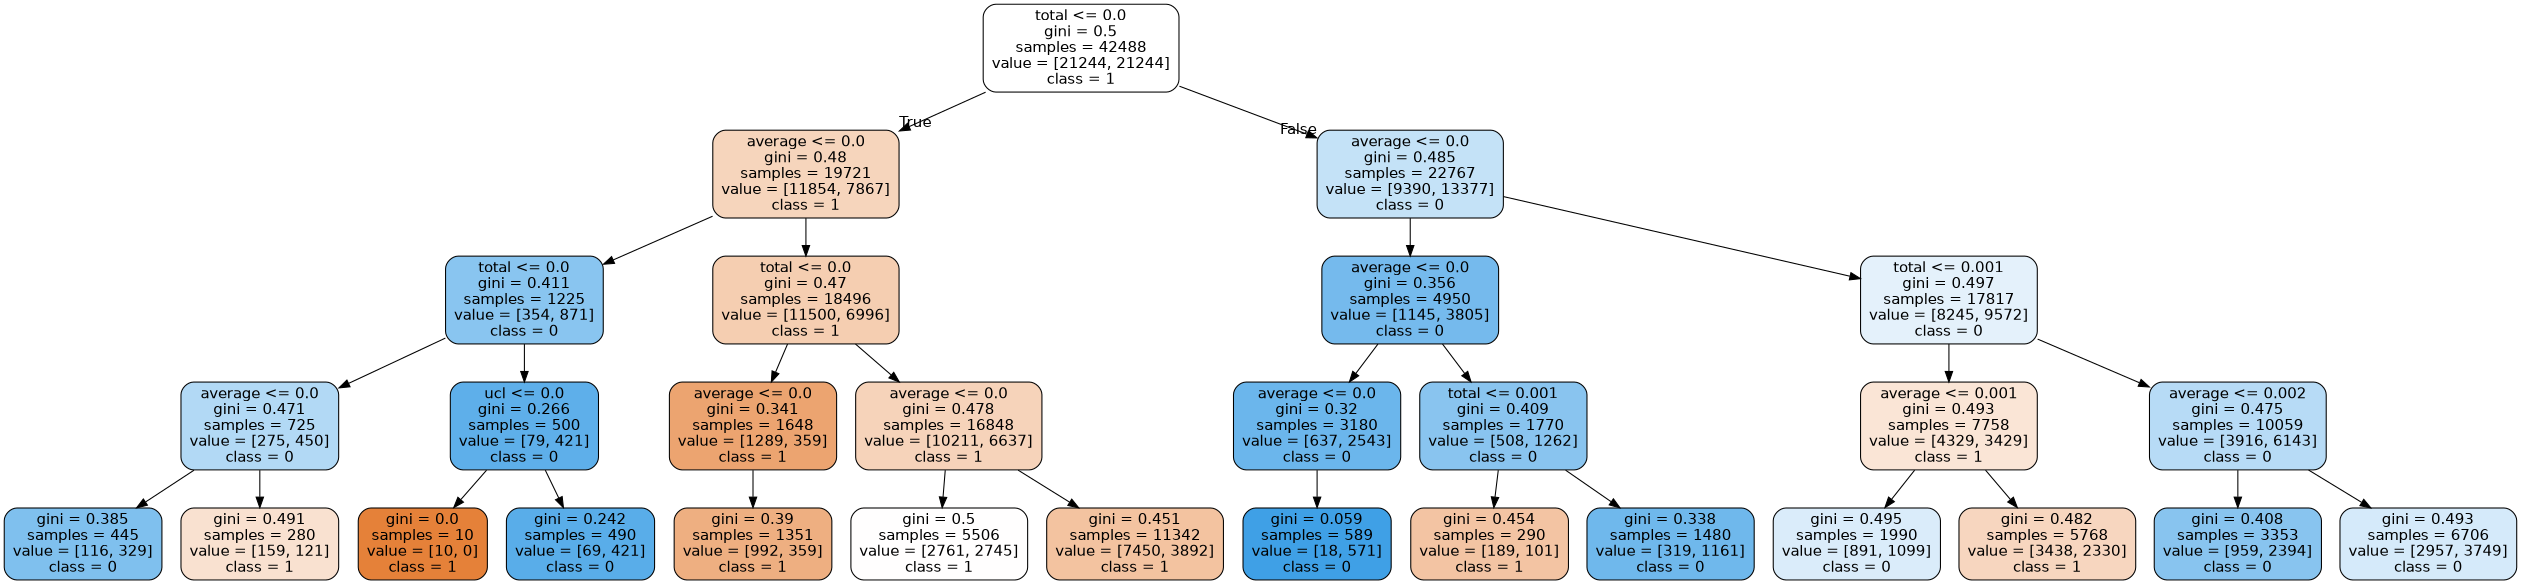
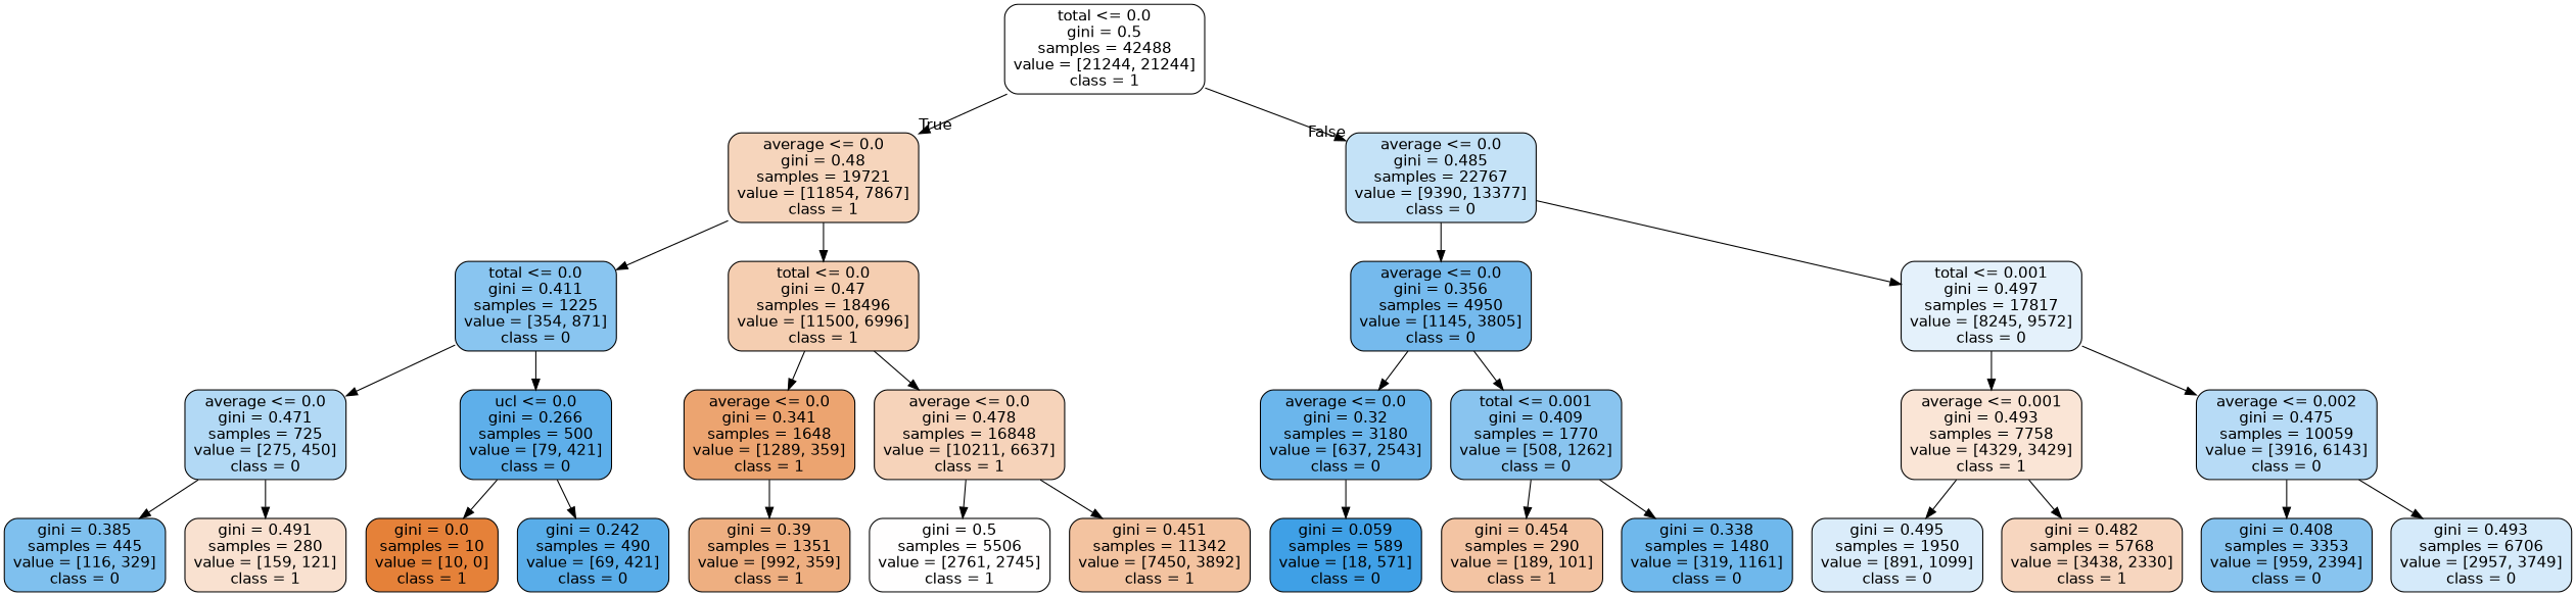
  digraph {
    node [color=black fontname=helvetica shape=box style="filled, rounded"]
    edge [fontname=helvetica]
    n1 [fillcolor="#ffffff" label="total <= 0.0\ngini = 0.5\nsamples = 42488\nvalue = [21244, 21244]\nclass = 1"]
    n2 [fillcolor="#f6d5bc" label="average <= 0.0\ngini = 0.48\nsamples = 19721\nvalue = [11854, 7867]\nclass = 1"]
    n3 [fillcolor="#c4e2f7" label="average <= 0.0\ngini = 0.485\nsamples = 22767\nvalue = [9390, 13377]\nclass = 0"]
    n4 [fillcolor="#89c5f0" label="total <= 0.0\ngini = 0.411\nsamples = 1225\nvalue = [354, 871]\nclass = 0"]
    n5 [fillcolor="#f5ceb1" label="total <= 0.0\ngini = 0.47\nsamples = 18496\nvalue = [11500, 6996]\nclass = 1"]
    n6 [fillcolor="#75baed" label="average <= 0.0\ngini = 0.356\nsamples = 4950\nvalue = [1145, 3805]\nclass = 0"]
    n7 [fillcolor="#e4f1fb" label="total <= 0.001\ngini = 0.497\nsamples = 17817\nvalue = [8245, 9572]\nclass = 0"]
    n8 [fillcolor="#b2d9f5" label="average <= 0.0\ngini = 0.471\nsamples = 725\nvalue = [275, 450]\nclass = 0"]
    n9 [fillcolor="#5eafea" label="ucl <= 0.0\ngini = 0.266\nsamples = 500\nvalue = [79, 421]\nclass = 0"]
    n10 [fillcolor="#eca470" label="average <= 0.0\ngini = 0.341\nsamples = 1648\nvalue = [1289, 359]\nclass = 1"]
    n11 [fillcolor="#f6d3ba" label="average <= 0.0\ngini = 0.478\nsamples = 16848\nvalue = [10211, 6637]\nclass = 1"]
    n12 [fillcolor="#7fc0ee" label="gini = 0.385\nsamples = 445\nvalue = [116, 329]\nclass = 0"]
    n13 [fillcolor="#f9e1d0" label="gini = 0.491\nsamples = 280\nvalue = [159, 121]\nclass = 1"]
    n14 [fillcolor="#e58139" label="gini = 0.0\nsamples = 10\nvalue = [10, 0]\nclass = 1"]
    n15 [fillcolor="#59ade9" label="gini = 0.242\nsamples = 490\nvalue = [69, 421]\nclass = 0"]
    n16 [fillcolor="#eeaf81" label="gini = 0.39\nsamples = 1351\nvalue = [992, 359]\nclass = 1"]
    n17 [fillcolor="#fffefe" label="gini = 0.5\nsamples = 5506\nvalue = [2761, 2745]\nclass = 1"]
    n18 [fillcolor="#f3c3a0" label="gini = 0.451\nsamples = 11342\nvalue = [7450, 3892]\nclass = 1"]
    n19 [fillcolor="#6bb6ec" label="average <= 0.0\ngini = 0.32\nsamples = 3180\nvalue = [637, 2543]\nclass = 0"]
    n20 [fillcolor="#89c4ef" label="total <= 0.001\ngini = 0.409\nsamples = 1770\nvalue = [508, 1262]\nclass = 0"]
    n21 [fillcolor="#fae5d6" label="average <= 0.001\ngini = 0.493\nsamples = 7758\nvalue = [4329, 3429]\nclass = 1"]
    n22 [fillcolor="#b7dbf6" label="average <= 0.002\ngini = 0.475\nsamples = 10059\nvalue = [3916, 6143]\nclass = 0"]
    n23 [fillcolor="#3fa0e6" label="gini = 0.059\nsamples = 589\nvalue = [18, 571]\nclass = 0"]
    n24 [fillcolor="#f3c4a3" label="gini = 0.454\nsamples = 290\nvalue = [189, 101]\nclass = 1"]
    n25 [fillcolor="#6fb8ec" label="gini = 0.338\nsamples = 1480\nvalue = [319, 1161]\nclass = 0"]
-   n26 [fillcolor="#daecfa" label="gini = 0.495\nsamples = 1990\nvalue = [891, 1099]\nclass = 0"]
+   n26 [fillcolor="#daecfa" label="gini = 0.495\nsamples = 1950\nvalue = [891, 1099]\nclass = 0"]
    n27 [fillcolor="#f7d6bf" label="gini = 0.482\nsamples = 5768\nvalue = [3438, 2330]\nclass = 1"]
    n28 [fillcolor="#88c4ef" label="gini = 0.408\nsamples = 3353\nvalue = [959, 2394]\nclass = 0"]
    n29 [fillcolor="#d5eafa" label="gini = 0.493\nsamples = 6706\nvalue = [2957, 3749]\nclass = 0"]
    n1 -> n2 [headlabel=True labelangle=45 labeldistance=2.5]
    n1 -> n3 [headlabel=False labelangle=-45 labeldistance=2.5]
    n2 -> n4
    n2 -> n5
    n3 -> n6
    n3 -> n7
    n4 -> n8
    n4 -> n9
    n5 -> n10
    n5 -> n11
    n6 -> n19
    n6 -> n20
    n7 -> n21
    n7 -> n22
    n8 -> n12
    n8 -> n13
    n9 -> n14
    n9 -> n15
    n10 -> n16
    n11 -> n17
    n11 -> n18
    n19 -> n23
    n20 -> n24
    n20 -> n25
    n21 -> n26
    n21 -> n27
    n22 -> n28
    n22 -> n29
  }
